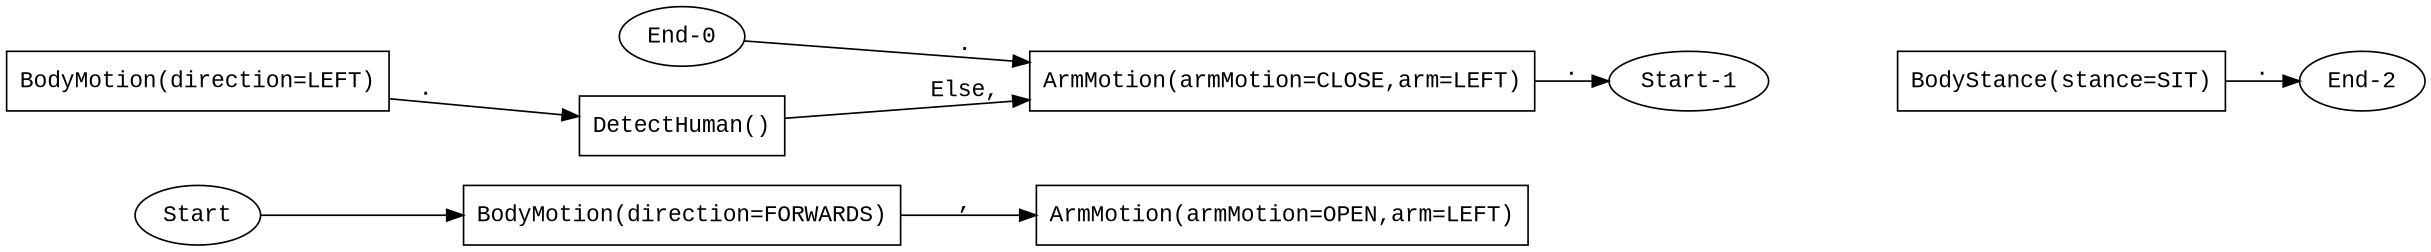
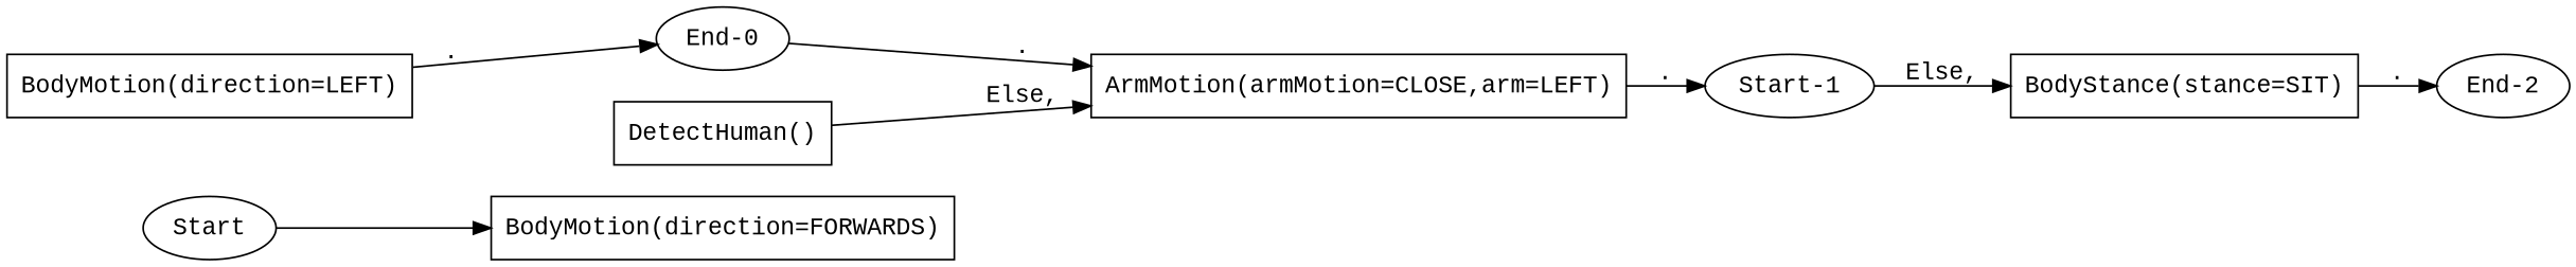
  strict digraph {
    fontname="Liberation Mono"
    rankdir=LR
    node [fontname="Liberation Mono" sent_idx=0 shape=box]
    edge [fontname="Liberation Mono"]
    Start [shape=""]
    "BodyMotion(direction=FORWARDS)" [idx=0 idx_main=0]
-   "ArmMotion(armMotion=OPEN,arm=LEFT)" [idx=1 idx_main=1]
    "BodyMotion(direction=LEFT)" [idx=2 idx_main=2]
    "End-0" [shape=""]
    "ArmMotion(armMotion=CLOSE,arm=LEFT)" [idx=1 idx_main=0 sent_idx=1]
    n7 [label="Start-1" sent_idx=1 shape=""]
    "DetectHuman()" [idx=0 sent_idx=1]
    "BodyStance(stance=SIT)" [idx=0 idx_main=0 sent_idx=2]
    "End-2" [sent_idx=2 shape=""]
    Start -> "BodyMotion(direction=FORWARDS)"
-   "BodyMotion(direction=FORWARDS)" -> "ArmMotion(armMotion=OPEN,arm=LEFT)" [label=","]
-   "BodyMotion(direction=LEFT)" -> "DetectHuman()" [label="."]
+   "BodyMotion(direction=LEFT)" -> "End-0" [label="."]
    "End-0" -> "ArmMotion(armMotion=CLOSE,arm=LEFT)" [label="."]
    "ArmMotion(armMotion=CLOSE,arm=LEFT)" -> n7 [label="."]
+   n7 -> "BodyStance(stance=SIT)" [label="Else,"]
    "DetectHuman()" -> "ArmMotion(armMotion=CLOSE,arm=LEFT)" [label="Else,"]
    "BodyStance(stance=SIT)" -> "End-2" [label="."]
  }
